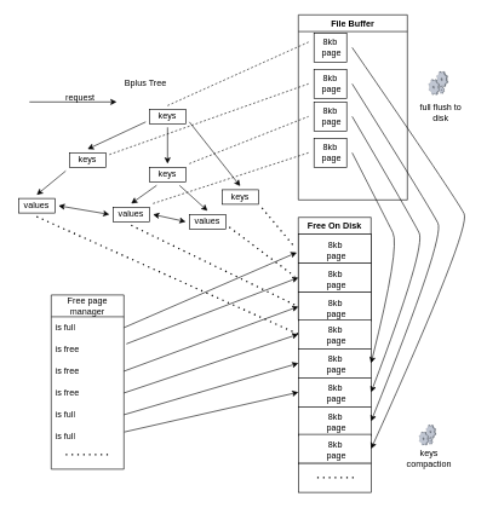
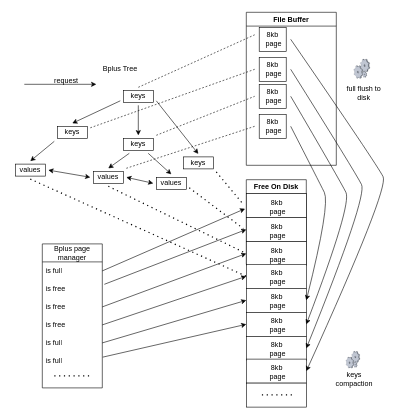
  <mxCell id="0" />
  <mxCell id="1" parent="0" />
  <mxCell id="2" value="" style="rounded=0;whiteSpace=wrap;html=1;" parent="1" vertex="1"><mxGeometry x="205" y="150" width="50" height="20" as="geometry" /></mxCell>
  <mxCell id="3" value="keys" style="text;html=1;strokeColor=none;fillColor=none;align=center;verticalAlign=middle;whiteSpace=wrap;rounded=0;" parent="1" vertex="1"><mxGeometry x="200" y="145" width="60" height="30" as="geometry" /></mxCell>
  <mxCell id="4" value="" style="rounded=0;whiteSpace=wrap;html=1;" parent="1" vertex="1"><mxGeometry x="95" y="210" width="50" height="20" as="geometry" /></mxCell>
  <mxCell id="5" value="keys" style="text;html=1;strokeColor=none;fillColor=none;align=center;verticalAlign=middle;whiteSpace=wrap;rounded=0;" parent="1" vertex="1"><mxGeometry x="90" y="205" width="60" height="30" as="geometry" /></mxCell>
  <mxCell id="6" value="" style="rounded=0;whiteSpace=wrap;html=1;" parent="1" vertex="1"><mxGeometry x="305" y="261" width="50" height="20" as="geometry" /></mxCell>
  <mxCell id="7" value="keys" style="text;html=1;strokeColor=none;fillColor=none;align=center;verticalAlign=middle;whiteSpace=wrap;rounded=0;" parent="1" vertex="1"><mxGeometry x="300" y="256" width="60" height="30" as="geometry" /></mxCell>
  <mxCell id="8" value="" style="rounded=0;whiteSpace=wrap;html=1;" parent="1" vertex="1"><mxGeometry x="205" y="230" width="50" height="20" as="geometry" /></mxCell>
  <mxCell id="9" value="keys" style="text;html=1;strokeColor=none;fillColor=none;align=center;verticalAlign=middle;whiteSpace=wrap;rounded=0;" parent="1" vertex="1"><mxGeometry x="200" y="225" width="60" height="30" as="geometry" /></mxCell>
  <mxCell id="10" value="" style="rounded=0;whiteSpace=wrap;html=1;" parent="1" vertex="1"><mxGeometry x="25" y="273" width="50" height="20" as="geometry" /></mxCell>
  <mxCell id="11" value="values" style="text;html=1;strokeColor=none;fillColor=none;align=center;verticalAlign=middle;whiteSpace=wrap;rounded=0;" parent="1" vertex="1"><mxGeometry x="20" y="268" width="60" height="30" as="geometry" /></mxCell>
  <mxCell id="12" value="" style="rounded=0;whiteSpace=wrap;html=1;" parent="1" vertex="1"><mxGeometry x="155" y="285" width="50" height="20" as="geometry" /></mxCell>
  <mxCell id="13" value="values" style="text;html=1;strokeColor=none;fillColor=none;align=center;verticalAlign=middle;whiteSpace=wrap;rounded=0;" parent="1" vertex="1"><mxGeometry x="150" y="280" width="60" height="30" as="geometry" /></mxCell>
  <mxCell id="14" value="" style="rounded=0;whiteSpace=wrap;html=1;" parent="1" vertex="1"><mxGeometry x="260" y="295" width="50" height="20" as="geometry" /></mxCell>
  <mxCell id="15" value="values" style="text;html=1;strokeColor=none;fillColor=none;align=center;verticalAlign=middle;whiteSpace=wrap;rounded=0;" parent="1" vertex="1"><mxGeometry x="255" y="290" width="60" height="30" as="geometry" /></mxCell>
  <mxCell id="16" value="" style="endArrow=classic;html=1;rounded=0;entryX=0.5;entryY=0;entryDx=0;entryDy=0;exitX=0;exitY=0.75;exitDx=0;exitDy=0;" parent="1" source="3" target="5" edge="1"><mxGeometry width="50" height="50" relative="1" as="geometry"><mxPoint x="210" y="175" as="sourcePoint" /><mxPoint x="450" y="455" as="targetPoint" /></mxGeometry></mxCell>
  <mxCell id="17" value="" style="endArrow=classic;html=1;rounded=0;exitX=0.5;exitY=1;exitDx=0;exitDy=0;entryX=0.5;entryY=0;entryDx=0;entryDy=0;" parent="1" source="3" target="9" edge="1"><mxGeometry width="50" height="50" relative="1" as="geometry"><mxPoint x="270" y="355" as="sourcePoint" /><mxPoint x="320" y="305" as="targetPoint" /></mxGeometry></mxCell>
  <mxCell id="18" value="" style="endArrow=classic;html=1;rounded=0;exitX=1;exitY=0.75;exitDx=0;exitDy=0;entryX=0.5;entryY=0;entryDx=0;entryDy=0;" parent="1" source="3" target="7" edge="1"><mxGeometry width="50" height="50" relative="1" as="geometry"><mxPoint x="270" y="355" as="sourcePoint" /><mxPoint x="320" y="305" as="targetPoint" /></mxGeometry></mxCell>
  <mxCell id="19" value="" style="endArrow=classic;html=1;rounded=0;exitX=0;exitY=1;exitDx=0;exitDy=0;entryX=0.5;entryY=0;entryDx=0;entryDy=0;" parent="1" source="5" target="11" edge="1"><mxGeometry width="50" height="50" relative="1" as="geometry"><mxPoint x="270" y="355" as="sourcePoint" /><mxPoint x="320" y="305" as="targetPoint" /></mxGeometry></mxCell>
  <mxCell id="20" value="" style="endArrow=classic;html=1;rounded=0;exitX=0.25;exitY=1;exitDx=0;exitDy=0;entryX=0.5;entryY=0;entryDx=0;entryDy=0;" parent="1" source="9" target="13" edge="1"><mxGeometry width="50" height="50" relative="1" as="geometry"><mxPoint x="200" y="262.5" as="sourcePoint" /><mxPoint x="320" y="320" as="targetPoint" /></mxGeometry></mxCell>
  <mxCell id="21" value="" style="endArrow=classic;html=1;rounded=0;entryX=0.5;entryY=0;entryDx=0;entryDy=0;" parent="1" source="9" target="15" edge="1"><mxGeometry width="50" height="50" relative="1" as="geometry"><mxPoint x="260" y="262.5" as="sourcePoint" /><mxPoint x="320" y="320" as="targetPoint" /></mxGeometry></mxCell>
  <mxCell id="22" value="" style="endArrow=classic;startArrow=classic;html=1;rounded=0;exitX=1;exitY=0.5;exitDx=0;exitDy=0;entryX=0;entryY=0.5;entryDx=0;entryDy=0;" parent="1" source="11" target="13" edge="1"><mxGeometry width="50" height="50" relative="1" as="geometry"><mxPoint x="270" y="370" as="sourcePoint" /><mxPoint x="320" y="320" as="targetPoint" /></mxGeometry></mxCell>
  <mxCell id="23" value="" style="endArrow=classic;startArrow=classic;html=1;rounded=0;exitX=1;exitY=0.5;exitDx=0;exitDy=0;entryX=0;entryY=0.5;entryDx=0;entryDy=0;" parent="1" source="13" target="15" edge="1"><mxGeometry width="50" height="50" relative="1" as="geometry"><mxPoint x="270" y="370" as="sourcePoint" /><mxPoint x="320" y="320" as="targetPoint" /></mxGeometry></mxCell>
  <mxCell id="24" value="File Buffer" style="swimlane;whiteSpace=wrap;html=1;" parent="1" vertex="1"><mxGeometry x="410" y="20" width="150" height="255" as="geometry" /></mxCell>
  <mxCell id="25" value="" style="rounded=0;whiteSpace=wrap;html=1;" parent="24" vertex="1"><mxGeometry x="21.5" y="25" width="45" height="40" as="geometry" /></mxCell>
  <mxCell id="26" value="8kb&lt;br&gt;&amp;nbsp;page" style="text;html=1;strokeColor=none;fillColor=none;align=center;verticalAlign=middle;whiteSpace=wrap;rounded=0;" parent="24" vertex="1"><mxGeometry x="14" y="30" width="60" height="30" as="geometry" /></mxCell>
  <mxCell id="27" value="" style="rounded=0;whiteSpace=wrap;html=1;" parent="24" vertex="1"><mxGeometry x="21.5" y="75" width="45" height="40" as="geometry" /></mxCell>
  <mxCell id="28" value="8kb&lt;br&gt;&amp;nbsp;page" style="text;html=1;strokeColor=none;fillColor=none;align=center;verticalAlign=middle;whiteSpace=wrap;rounded=0;" parent="24" vertex="1"><mxGeometry x="14" y="80" width="60" height="30" as="geometry" /></mxCell>
  <mxCell id="29" value="" style="rounded=0;whiteSpace=wrap;html=1;" parent="24" vertex="1"><mxGeometry x="21.5" y="120" width="45" height="40" as="geometry" /></mxCell>
  <mxCell id="30" value="8kb&lt;br&gt;&amp;nbsp;page" style="text;html=1;strokeColor=none;fillColor=none;align=center;verticalAlign=middle;whiteSpace=wrap;rounded=0;" parent="24" vertex="1"><mxGeometry x="14" y="125" width="60" height="30" as="geometry" /></mxCell>
  <mxCell id="31" value="" style="rounded=0;whiteSpace=wrap;html=1;" parent="24" vertex="1"><mxGeometry x="21.5" y="170" width="45" height="40" as="geometry" /></mxCell>
  <mxCell id="32" value="8kb&lt;br&gt;&amp;nbsp;page" style="text;html=1;strokeColor=none;fillColor=none;align=center;verticalAlign=middle;whiteSpace=wrap;rounded=0;" parent="24" vertex="1"><mxGeometry x="14" y="175" width="60" height="30" as="geometry" /></mxCell>
  <mxCell id="33" value="" style="endArrow=none;dashed=1;html=1;rounded=0;entryX=0;entryY=0.25;entryDx=0;entryDy=0;exitX=0.5;exitY=0;exitDx=0;exitDy=0;" parent="1" source="3" target="26" edge="1"><mxGeometry width="50" height="50" relative="1" as="geometry"><mxPoint x="320" y="370" as="sourcePoint" /><mxPoint x="370" y="320" as="targetPoint" /></mxGeometry></mxCell>
  <mxCell id="34" value="" style="endArrow=none;dashed=1;html=1;rounded=0;entryX=0;entryY=0.5;entryDx=0;entryDy=0;exitX=1;exitY=0.25;exitDx=0;exitDy=0;" parent="1" source="5" target="28" edge="1"><mxGeometry width="50" height="50" relative="1" as="geometry"><mxPoint x="320" y="310" as="sourcePoint" /><mxPoint x="370" y="260" as="targetPoint" /></mxGeometry></mxCell>
  <mxCell id="35" value="" style="endArrow=none;dashed=1;html=1;rounded=0;exitX=1;exitY=0;exitDx=0;exitDy=0;entryX=0;entryY=0.5;entryDx=0;entryDy=0;" parent="1" source="9" target="30" edge="1"><mxGeometry width="50" height="50" relative="1" as="geometry"><mxPoint x="320" y="310" as="sourcePoint" /><mxPoint x="370" y="260" as="targetPoint" /></mxGeometry></mxCell>
  <mxCell id="36" value="" style="endArrow=none;dashed=1;html=1;rounded=0;entryX=0;entryY=0.5;entryDx=0;entryDy=0;exitX=1;exitY=0;exitDx=0;exitDy=0;" parent="1" source="13" target="32" edge="1"><mxGeometry width="50" height="50" relative="1" as="geometry"><mxPoint x="320" y="310" as="sourcePoint" /><mxPoint x="370" y="260" as="targetPoint" /></mxGeometry></mxCell>
  <mxCell id="37" value="Free On Disk" style="swimlane;whiteSpace=wrap;html=1;" parent="1" vertex="1"><mxGeometry x="410" y="299" width="100" height="141" as="geometry" /></mxCell>
  <mxCell id="38" value="" style="rounded=0;whiteSpace=wrap;html=1;" parent="37" vertex="1"><mxGeometry y="23" width="100" height="40" as="geometry" /></mxCell>
  <mxCell id="39" value="8kb&lt;br&gt;&amp;nbsp;page" style="text;html=1;strokeColor=none;fillColor=none;align=center;verticalAlign=middle;whiteSpace=wrap;rounded=0;" parent="37" vertex="1"><mxGeometry x="21" y="30" width="60" height="30" as="geometry" /></mxCell>
  <mxCell id="40" value="" style="rounded=0;whiteSpace=wrap;html=1;" parent="37" vertex="1"><mxGeometry y="63" width="100" height="40" as="geometry" /></mxCell>
  <mxCell id="41" value="8kb&lt;br&gt;&amp;nbsp;page" style="text;html=1;strokeColor=none;fillColor=none;align=center;verticalAlign=middle;whiteSpace=wrap;rounded=0;" parent="37" vertex="1"><mxGeometry x="21" y="70" width="60" height="30" as="geometry" /></mxCell>
  <mxCell id="42" value="" style="rounded=0;whiteSpace=wrap;html=1;" parent="37" vertex="1"><mxGeometry y="103" width="100" height="40" as="geometry" /></mxCell>
  <mxCell id="43" value="8kb&lt;br&gt;&amp;nbsp;page" style="text;html=1;strokeColor=none;fillColor=none;align=center;verticalAlign=middle;whiteSpace=wrap;rounded=0;" parent="37" vertex="1"><mxGeometry x="21" y="110" width="60" height="30" as="geometry" /></mxCell>
  <mxCell id="44" value="" style="endArrow=none;dashed=1;html=1;dashPattern=1 3;strokeWidth=2;rounded=0;entryX=-0.042;entryY=0.479;entryDx=0;entryDy=0;entryPerimeter=0;exitX=1;exitY=1;exitDx=0;exitDy=0;" parent="1" source="7" target="38" edge="1"><mxGeometry width="50" height="50" relative="1" as="geometry"><mxPoint x="320" y="470" as="sourcePoint" /><mxPoint x="370" y="420" as="targetPoint" /></mxGeometry></mxCell>
  <mxCell id="45" value="" style="endArrow=none;dashed=1;html=1;dashPattern=1 3;strokeWidth=2;rounded=0;entryX=-0.049;entryY=0.462;entryDx=0;entryDy=0;entryPerimeter=0;exitX=1;exitY=0.75;exitDx=0;exitDy=0;" parent="1" source="15" target="40" edge="1"><mxGeometry width="50" height="50" relative="1" as="geometry"><mxPoint x="320" y="390" as="sourcePoint" /><mxPoint x="370" y="340" as="targetPoint" /></mxGeometry></mxCell>
  <mxCell id="46" value="" style="endArrow=none;dashed=1;html=1;dashPattern=1 3;strokeWidth=2;rounded=0;entryX=0;entryY=0.5;entryDx=0;entryDy=0;exitX=0.5;exitY=1;exitDx=0;exitDy=0;" parent="1" source="13" target="42" edge="1"><mxGeometry width="50" height="50" relative="1" as="geometry"><mxPoint x="320" y="390" as="sourcePoint" /><mxPoint x="370" y="340" as="targetPoint" /></mxGeometry></mxCell>
  <mxCell id="47" value="" style="rounded=0;whiteSpace=wrap;html=1;" parent="1" vertex="1"><mxGeometry x="410" y="440" width="100" height="40" as="geometry" /></mxCell>
  <mxCell id="48" value="8kb&lt;br&gt;&amp;nbsp;page" style="text;html=1;strokeColor=none;fillColor=none;align=center;verticalAlign=middle;whiteSpace=wrap;rounded=0;" parent="1" vertex="1"><mxGeometry x="431" y="447" width="60" height="30" as="geometry" /></mxCell>
  <mxCell id="49" value="" style="endArrow=none;dashed=1;html=1;dashPattern=1 3;strokeWidth=2;rounded=0;exitX=0.5;exitY=1;exitDx=0;exitDy=0;entryX=0;entryY=0.5;entryDx=0;entryDy=0;" parent="1" source="11" target="47" edge="1"><mxGeometry width="50" height="50" relative="1" as="geometry"><mxPoint x="320" y="390" as="sourcePoint" /><mxPoint x="370" y="340" as="targetPoint" /></mxGeometry></mxCell>
  <mxCell id="50" value="" style="rounded=0;whiteSpace=wrap;html=1;" parent="1" vertex="1"><mxGeometry x="410" y="480" width="100" height="40" as="geometry" /></mxCell>
  <mxCell id="51" value="8kb&lt;br&gt;&amp;nbsp;page" style="text;html=1;strokeColor=none;fillColor=none;align=center;verticalAlign=middle;whiteSpace=wrap;rounded=0;" parent="1" vertex="1"><mxGeometry x="431" y="487" width="60" height="30" as="geometry" /></mxCell>
  <mxCell id="52" value="" style="rounded=0;whiteSpace=wrap;html=1;" parent="1" vertex="1"><mxGeometry x="410" y="520" width="100" height="40" as="geometry" /></mxCell>
  <mxCell id="53" value="8kb&lt;br&gt;&amp;nbsp;page" style="text;html=1;strokeColor=none;fillColor=none;align=center;verticalAlign=middle;whiteSpace=wrap;rounded=0;" parent="1" vertex="1"><mxGeometry x="431" y="527" width="60" height="30" as="geometry" /></mxCell>
  <mxCell id="54" value="" style="rounded=0;whiteSpace=wrap;html=1;" parent="1" vertex="1"><mxGeometry x="410" y="560" width="100" height="40" as="geometry" /></mxCell>
  <mxCell id="55" value="8kb&lt;br&gt;&amp;nbsp;page" style="text;html=1;strokeColor=none;fillColor=none;align=center;verticalAlign=middle;whiteSpace=wrap;rounded=0;" parent="1" vertex="1"><mxGeometry x="431" y="567" width="60" height="30" as="geometry" /></mxCell>
  <mxCell id="56" value="" style="rounded=0;whiteSpace=wrap;html=1;" parent="1" vertex="1"><mxGeometry x="410" y="598" width="100" height="40" as="geometry" /></mxCell>
  <mxCell id="57" value="8kb&lt;br&gt;&amp;nbsp;page" style="text;html=1;strokeColor=none;fillColor=none;align=center;verticalAlign=middle;whiteSpace=wrap;rounded=0;" parent="1" vertex="1"><mxGeometry x="431" y="605" width="60" height="30" as="geometry" /></mxCell>
  <mxCell id="58" value="" style="curved=1;endArrow=classic;html=1;rounded=0;exitX=1;exitY=0.5;exitDx=0;exitDy=0;entryX=1;entryY=0.5;entryDx=0;entryDy=0;" parent="1" source="32" target="50" edge="1"><mxGeometry width="50" height="50" relative="1" as="geometry"><mxPoint x="570" y="390" as="sourcePoint" /><mxPoint x="620" y="340" as="targetPoint" /><Array as="points"><mxPoint x="530" y="300" /><mxPoint x="550" y="340" /></Array></mxGeometry></mxCell>
  <mxCell id="59" value="" style="curved=1;endArrow=classic;html=1;rounded=0;exitX=1;exitY=0.5;exitDx=0;exitDy=0;entryX=1;entryY=0.5;entryDx=0;entryDy=0;" parent="1" source="30" target="52" edge="1"><mxGeometry width="50" height="50" relative="1" as="geometry"><mxPoint x="520" y="210" as="sourcePoint" /><mxPoint x="546" y="500" as="targetPoint" /><Array as="points"><mxPoint x="566" y="300" /><mxPoint x="586" y="340" /></Array></mxGeometry></mxCell>
  <mxCell id="60" value="" style="curved=1;endArrow=classic;html=1;rounded=0;exitX=1;exitY=0.5;exitDx=0;exitDy=0;entryX=1;entryY=0.5;entryDx=0;entryDy=0;" parent="1" source="28" target="54" edge="1"><mxGeometry width="50" height="50" relative="1" as="geometry"><mxPoint x="510" y="147" as="sourcePoint" /><mxPoint x="536" y="527" as="targetPoint" /><Array as="points"><mxPoint x="592" y="287" /><mxPoint x="612" y="327" /></Array></mxGeometry></mxCell>
  <mxCell id="61" value="" style="curved=1;endArrow=classic;html=1;rounded=0;exitX=1;exitY=0.5;exitDx=0;exitDy=0;entryX=1;entryY=0.5;entryDx=0;entryDy=0;" parent="1" source="26" target="56" edge="1"><mxGeometry width="50" height="50" relative="1" as="geometry"><mxPoint x="520" y="102" as="sourcePoint" /><mxPoint x="546" y="567" as="targetPoint" /><Array as="points"><mxPoint x="628" y="274" /><mxPoint x="648" y="314" /></Array></mxGeometry></mxCell>
- <mxCell id="62" value="Free page manager" style="swimlane;fontStyle=0;childLayout=stackLayout;horizontal=1;startSize=30;horizontalStack=0;resizeParent=1;resizeParentMax=0;resizeLast=0;collapsible=1;marginBottom=0;whiteSpace=wrap;html=1;" parent="1" vertex="1"><mxGeometry x="70" y="406" width="100" height="240" as="geometry" /></mxCell>
+ <mxCell id="62" value="Bplus page manager" style="swimlane;fontStyle=0;childLayout=stackLayout;horizontal=1;startSize=30;horizontalStack=0;resizeParent=1;resizeParentMax=0;resizeLast=0;collapsible=1;marginBottom=0;whiteSpace=wrap;html=1;" parent="1" vertex="1"><mxGeometry x="70" y="406" width="100" height="240" as="geometry" /></mxCell>
  <mxCell id="63" value="is full" style="text;strokeColor=none;fillColor=none;align=left;verticalAlign=middle;spacingLeft=4;spacingRight=4;overflow=hidden;points=[[0,0.5],[1,0.5]];portConstraint=eastwest;rotatable=0;whiteSpace=wrap;html=1;" parent="62" vertex="1"><mxGeometry y="30" width="100" height="30" as="geometry" /></mxCell>
  <mxCell id="64" value="is free" style="text;strokeColor=none;fillColor=none;align=left;verticalAlign=middle;spacingLeft=4;spacingRight=4;overflow=hidden;points=[[0,0.5],[1,0.5]];portConstraint=eastwest;rotatable=0;whiteSpace=wrap;html=1;" parent="62" vertex="1"><mxGeometry y="60" width="100" height="30" as="geometry" /></mxCell>
  <mxCell id="65" value="is free" style="text;strokeColor=none;fillColor=none;align=left;verticalAlign=middle;spacingLeft=4;spacingRight=4;overflow=hidden;points=[[0,0.5],[1,0.5]];portConstraint=eastwest;rotatable=0;whiteSpace=wrap;html=1;" parent="62" vertex="1"><mxGeometry y="90" width="100" height="30" as="geometry" /></mxCell>
  <mxCell id="66" value="is free" style="text;strokeColor=none;fillColor=none;align=left;verticalAlign=middle;spacingLeft=4;spacingRight=4;overflow=hidden;points=[[0,0.5],[1,0.5]];portConstraint=eastwest;rotatable=0;whiteSpace=wrap;html=1;" parent="62" vertex="1"><mxGeometry y="120" width="100" height="30" as="geometry" /></mxCell>
  <mxCell id="67" value="is full" style="text;strokeColor=none;fillColor=none;align=left;verticalAlign=middle;spacingLeft=4;spacingRight=4;overflow=hidden;points=[[0,0.5],[1,0.5]];portConstraint=eastwest;rotatable=0;whiteSpace=wrap;html=1;" parent="62" vertex="1"><mxGeometry y="150" width="100" height="30" as="geometry" /></mxCell>
  <mxCell id="68" value="is full" style="text;strokeColor=none;fillColor=none;align=left;verticalAlign=middle;spacingLeft=4;spacingRight=4;overflow=hidden;points=[[0,0.5],[1,0.5]];portConstraint=eastwest;rotatable=0;whiteSpace=wrap;html=1;" parent="62" vertex="1"><mxGeometry y="180" width="100" height="30" as="geometry" /></mxCell>
  <mxCell id="69" value="" style="endArrow=none;dashed=1;html=1;dashPattern=1 3;strokeWidth=2;rounded=0;" parent="62" edge="1"><mxGeometry width="50" height="50" relative="1" as="geometry"><mxPoint x="20" y="220" as="sourcePoint" /><mxPoint x="80" y="220" as="targetPoint" /></mxGeometry></mxCell>
  <mxCell id="70" style="text;strokeColor=none;fillColor=none;align=left;verticalAlign=middle;spacingLeft=4;spacingRight=4;overflow=hidden;points=[[0,0.5],[1,0.5]];portConstraint=eastwest;rotatable=0;whiteSpace=wrap;html=1;" parent="62" vertex="1"><mxGeometry y="210" width="100" height="30" as="geometry" /></mxCell>
  <mxCell id="71" value="" style="endArrow=classic;html=1;rounded=0;exitX=1;exitY=0.5;exitDx=0;exitDy=0;entryX=-0.021;entryY=0.634;entryDx=0;entryDy=0;entryPerimeter=0;" parent="1" source="63" target="38" edge="1"><mxGeometry width="50" height="50" relative="1" as="geometry"><mxPoint x="320" y="430" as="sourcePoint" /><mxPoint x="370" y="380" as="targetPoint" /></mxGeometry></mxCell>
  <mxCell id="72" value="" style="endArrow=classic;html=1;rounded=0;exitX=1.034;exitY=0.246;exitDx=0;exitDy=0;exitPerimeter=0;entryX=0;entryY=0.5;entryDx=0;entryDy=0;" parent="1" source="64" target="40" edge="1"><mxGeometry width="50" height="50" relative="1" as="geometry"><mxPoint x="320" y="450" as="sourcePoint" /><mxPoint x="370" y="400" as="targetPoint" /></mxGeometry></mxCell>
  <mxCell id="73" value="" style="endArrow=classic;html=1;rounded=0;exitX=1;exitY=0.5;exitDx=0;exitDy=0;entryX=0;entryY=0.5;entryDx=0;entryDy=0;" parent="1" source="65" target="42" edge="1"><mxGeometry width="50" height="50" relative="1" as="geometry"><mxPoint x="320" y="450" as="sourcePoint" /><mxPoint x="370" y="400" as="targetPoint" /></mxGeometry></mxCell>
  <mxCell id="74" value="" style="endArrow=classic;html=1;rounded=0;entryX=0;entryY=0.5;entryDx=0;entryDy=0;exitX=1;exitY=0.5;exitDx=0;exitDy=0;" parent="1" source="66" target="47" edge="1"><mxGeometry width="50" height="50" relative="1" as="geometry"><mxPoint x="320" y="530" as="sourcePoint" /><mxPoint x="370" y="480" as="targetPoint" /></mxGeometry></mxCell>
  <mxCell id="75" value="" style="endArrow=classic;html=1;rounded=0;exitX=1;exitY=0.5;exitDx=0;exitDy=0;entryX=0;entryY=0.5;entryDx=0;entryDy=0;" parent="1" source="67" target="50" edge="1"><mxGeometry width="50" height="50" relative="1" as="geometry"><mxPoint x="320" y="530" as="sourcePoint" /><mxPoint x="370" y="480" as="targetPoint" /></mxGeometry></mxCell>
  <mxCell id="76" value="" style="endArrow=classic;html=1;rounded=0;entryX=0;entryY=0.5;entryDx=0;entryDy=0;exitX=1.007;exitY=0.292;exitDx=0;exitDy=0;exitPerimeter=0;" parent="1" source="68" target="52" edge="1"><mxGeometry width="50" height="50" relative="1" as="geometry"><mxPoint x="320" y="530" as="sourcePoint" /><mxPoint x="370" y="480" as="targetPoint" /></mxGeometry></mxCell>
  <mxCell id="77" value="" style="rounded=0;whiteSpace=wrap;html=1;" parent="1" vertex="1"><mxGeometry x="410" y="638" width="100" height="40" as="geometry" /></mxCell>
  <mxCell id="78" value="" style="endArrow=none;dashed=1;html=1;dashPattern=1 3;strokeWidth=2;rounded=0;" parent="1" edge="1"><mxGeometry width="50" height="50" relative="1" as="geometry"><mxPoint x="436" y="657.66" as="sourcePoint" /><mxPoint x="486" y="657.66" as="targetPoint" /></mxGeometry></mxCell>
  <mxCell id="79" value="Bplus Tree" style="text;html=1;strokeColor=none;fillColor=none;align=center;verticalAlign=middle;whiteSpace=wrap;rounded=0;" parent="1" vertex="1"><mxGeometry x="170" y="100" width="60" height="30" as="geometry" /></mxCell>
  <mxCell id="80" value="" style="endArrow=classic;html=1;rounded=0;" edge="1" parent="1"><mxGeometry width="50" height="50" relative="1" as="geometry"><mxPoint x="40" y="140" as="sourcePoint" /><mxPoint x="160" y="140" as="targetPoint" /></mxGeometry></mxCell>
  <mxCell id="81" value="request" style="text;html=1;strokeColor=none;fillColor=none;align=center;verticalAlign=middle;whiteSpace=wrap;rounded=0;" vertex="1" parent="1"><mxGeometry x="80" y="120" width="60" height="30" as="geometry" /></mxCell>
  <mxCell id="82" value="" style="verticalLabelPosition=bottom;sketch=0;aspect=fixed;html=1;verticalAlign=top;strokeColor=none;align=center;outlineConnect=0;shape=mxgraph.citrix.process;" vertex="1" parent="1"><mxGeometry x="589.16" y="98" width="26.84" height="32" as="geometry" /></mxCell>
  <mxCell id="83" value="full flush to disk" style="text;html=1;strokeColor=none;fillColor=none;align=center;verticalAlign=middle;whiteSpace=wrap;rounded=0;" vertex="1" parent="1"><mxGeometry x="576" y="140" width="60" height="30" as="geometry" /></mxCell>
  <mxCell id="84" value="" style="verticalLabelPosition=bottom;sketch=0;aspect=fixed;html=1;verticalAlign=top;strokeColor=none;align=center;outlineConnect=0;shape=mxgraph.citrix.process;" vertex="1" parent="1"><mxGeometry x="576" y="585" width="23.48" height="28" as="geometry" /></mxCell>
  <mxCell id="85" value="keys compaction" style="text;html=1;strokeColor=none;fillColor=none;align=center;verticalAlign=middle;whiteSpace=wrap;rounded=0;" vertex="1" parent="1"><mxGeometry x="560" y="616" width="60" height="30" as="geometry" /></mxCell>
